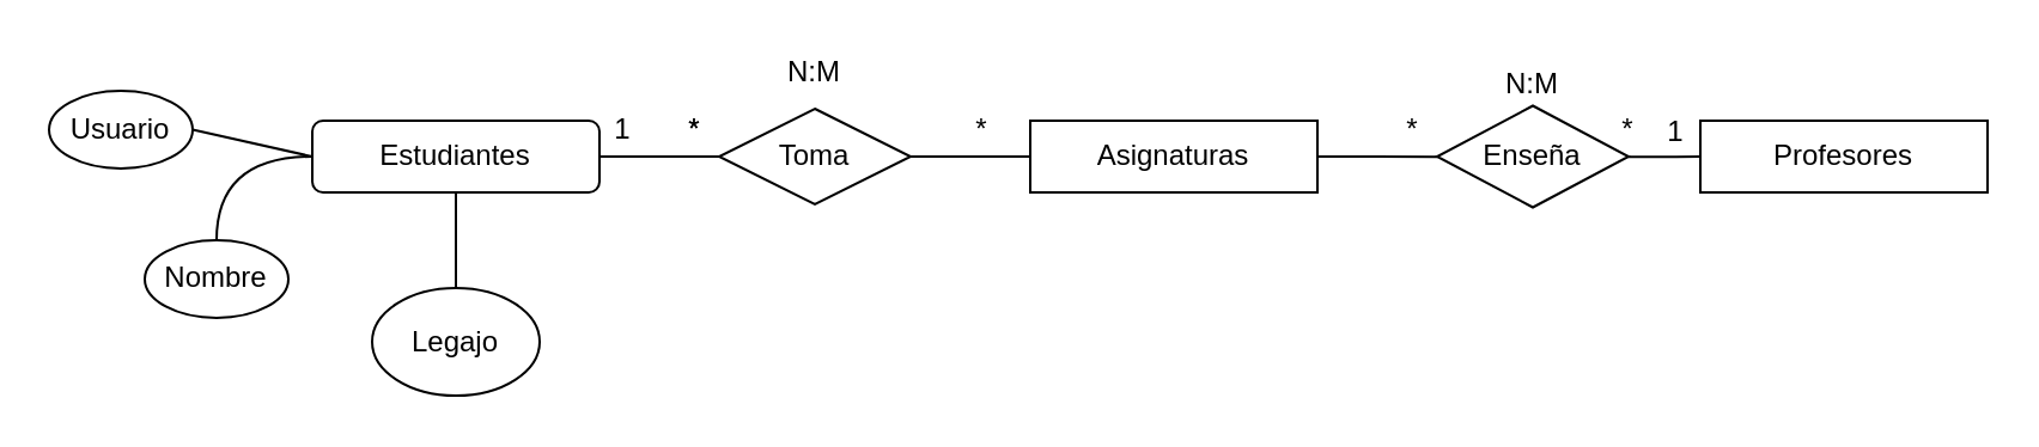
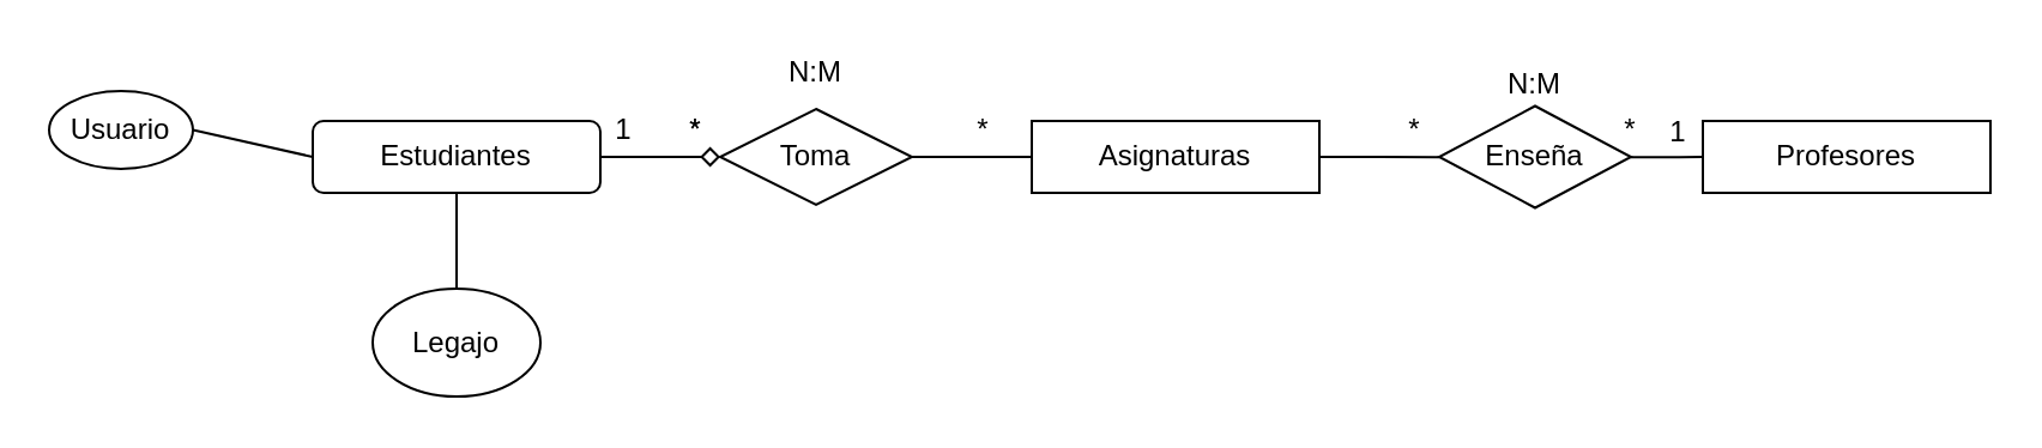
  <mxCell id="0" />
  <mxCell id="1" parent="0" />
- <mxCell id="2" value="" style="edgeStyle=orthogonalEdgeStyle;rounded=0;orthogonalLoop=1;jettySize=auto;html=1;endArrow=none;endFill=0;" edge="1" parent="1" source="5" target="10"><mxGeometry relative="1" as="geometry" /></mxCell>
+ <mxCell id="2" value="" style="edgeStyle=orthogonalEdgeStyle;rounded=0;orthogonalLoop=1;jettySize=auto;html=1;endArrow=diamond;endFill=0;" edge="1" parent="1" source="5" target="10"><mxGeometry relative="1" as="geometry" /></mxCell>
  <mxCell id="3" value="" style="edgeStyle=orthogonalEdgeStyle;rounded=0;orthogonalLoop=1;jettySize=auto;html=1;endArrow=none;endFill=0;" edge="1" parent="1" source="5" target="22"><mxGeometry relative="1" as="geometry" /></mxCell>
- <mxCell id="4" value="" style="edgeStyle=orthogonalEdgeStyle;rounded=0;orthogonalLoop=1;jettySize=auto;html=1;endArrow=none;endFill=0;curved=1;" edge="1" parent="1" source="5" target="23"><mxGeometry relative="1" as="geometry" /></mxCell>
  <mxCell id="5" value="Estudiantes" style="whiteSpace=wrap;html=1;rounded=1;" vertex="1" parent="1"><mxGeometry x="130" y="50" width="120" height="30" as="geometry" /></mxCell>
  <mxCell id="6" value="" style="edgeStyle=orthogonalEdgeStyle;rounded=0;orthogonalLoop=1;jettySize=auto;html=1;endArrow=none;endFill=0;" edge="1" parent="1" source="7" target="12"><mxGeometry relative="1" as="geometry" /></mxCell>
  <mxCell id="7" value="Asignaturas" style="rounded=0;whiteSpace=wrap;html=1;" vertex="1" parent="1"><mxGeometry x="430" y="50" width="120" height="30" as="geometry" /></mxCell>
  <mxCell id="8" value="Profesores" style="rounded=0;whiteSpace=wrap;html=1;" vertex="1" parent="1"><mxGeometry x="710" y="50" width="120" height="30" as="geometry" /></mxCell>
  <mxCell id="9" value="" style="edgeStyle=orthogonalEdgeStyle;rounded=0;orthogonalLoop=1;jettySize=auto;html=1;endArrow=none;endFill=0;" edge="1" parent="1" source="10" target="7"><mxGeometry relative="1" as="geometry" /></mxCell>
  <mxCell id="10" value="Toma" style="rhombus;whiteSpace=wrap;html=1;" vertex="1" parent="1"><mxGeometry x="300" y="45" width="80" height="40" as="geometry" /></mxCell>
  <mxCell id="11" value="" style="edgeStyle=orthogonalEdgeStyle;rounded=0;orthogonalLoop=1;jettySize=auto;html=1;endArrow=none;endFill=0;" edge="1" parent="1" source="12" target="8"><mxGeometry relative="1" as="geometry" /></mxCell>
  <mxCell id="12" value="Enseña" style="rhombus;whiteSpace=wrap;html=1;rounded=0;" vertex="1" parent="1"><mxGeometry x="600" y="43.75" width="80" height="42.5" as="geometry" /></mxCell>
  <mxCell id="13" value="1" style="text;html=1;strokeColor=none;fillColor=none;align=center;verticalAlign=middle;whiteSpace=wrap;rounded=0;" vertex="1" parent="1"><mxGeometry x="250" y="43.75" width="20" height="20" as="geometry" /></mxCell>
  <mxCell id="14" value="N:M" style="text;html=1;strokeColor=none;fillColor=none;align=center;verticalAlign=middle;whiteSpace=wrap;rounded=0;" vertex="1" parent="1"><mxGeometry x="320" y="20" width="40" height="20" as="geometry" /></mxCell>
  <mxCell id="15" value="N:M" style="text;html=1;strokeColor=none;fillColor=none;align=center;verticalAlign=middle;whiteSpace=wrap;rounded=0;" vertex="1" parent="1"><mxGeometry x="620" y="25" width="40" height="20" as="geometry" /></mxCell>
  <mxCell id="16" value="1" style="text;html=1;strokeColor=none;fillColor=none;align=center;verticalAlign=middle;whiteSpace=wrap;rounded=0;" vertex="1" parent="1"><mxGeometry x="680" y="45" width="40" height="20" as="geometry" /></mxCell>
  <mxCell id="17" value="*" style="text;html=1;strokeColor=none;fillColor=none;align=center;verticalAlign=middle;whiteSpace=wrap;rounded=0;" vertex="1" parent="1"><mxGeometry x="270" y="43.75" width="40" height="20" as="geometry" /></mxCell>
  <mxCell id="18" value="*" style="text;html=1;strokeColor=none;fillColor=none;align=center;verticalAlign=middle;whiteSpace=wrap;rounded=0;" vertex="1" parent="1"><mxGeometry x="660" y="43.75" width="40" height="20" as="geometry" /></mxCell>
  <mxCell id="19" value="*" style="text;html=1;strokeColor=none;fillColor=none;align=center;verticalAlign=middle;whiteSpace=wrap;rounded=0;" vertex="1" parent="1"><mxGeometry x="270" y="43.75" width="40" height="20" as="geometry" /></mxCell>
  <mxCell id="20" value="*" style="text;html=1;strokeColor=none;fillColor=none;align=center;verticalAlign=middle;whiteSpace=wrap;rounded=0;" vertex="1" parent="1"><mxGeometry x="390" y="43.75" width="40" height="20" as="geometry" /></mxCell>
  <mxCell id="21" value="*" style="text;html=1;strokeColor=none;fillColor=none;align=center;verticalAlign=middle;whiteSpace=wrap;rounded=0;" vertex="1" parent="1"><mxGeometry x="570" y="43.75" width="40" height="20" as="geometry" /></mxCell>
  <mxCell id="22" value="Legajo" style="ellipse;whiteSpace=wrap;html=1;rounded=0;" vertex="1" parent="1"><mxGeometry x="155" y="120" width="70" height="45" as="geometry" /></mxCell>
- <mxCell id="23" value="Nombre" style="ellipse;whiteSpace=wrap;html=1;rounded=0;" vertex="1" parent="1"><mxGeometry x="60" y="100" width="60" height="32.5" as="geometry" /></mxCell>
  <mxCell id="24" value="Usuario" style="ellipse;whiteSpace=wrap;html=1;rounded=0;" vertex="1" parent="1"><mxGeometry x="20" y="37.5" width="60" height="32.5" as="geometry" /></mxCell>
  <mxCell id="25" value="" style="endArrow=none;html=1;exitX=1;exitY=0.5;exitDx=0;exitDy=0;entryX=0;entryY=0.5;entryDx=0;entryDy=0;" edge="1" parent="1" source="24" target="5"><mxGeometry width="50" height="50" relative="1" as="geometry"><mxPoint x="70" y="230" as="sourcePoint" /><mxPoint x="120" y="180" as="targetPoint" /></mxGeometry></mxCell>
